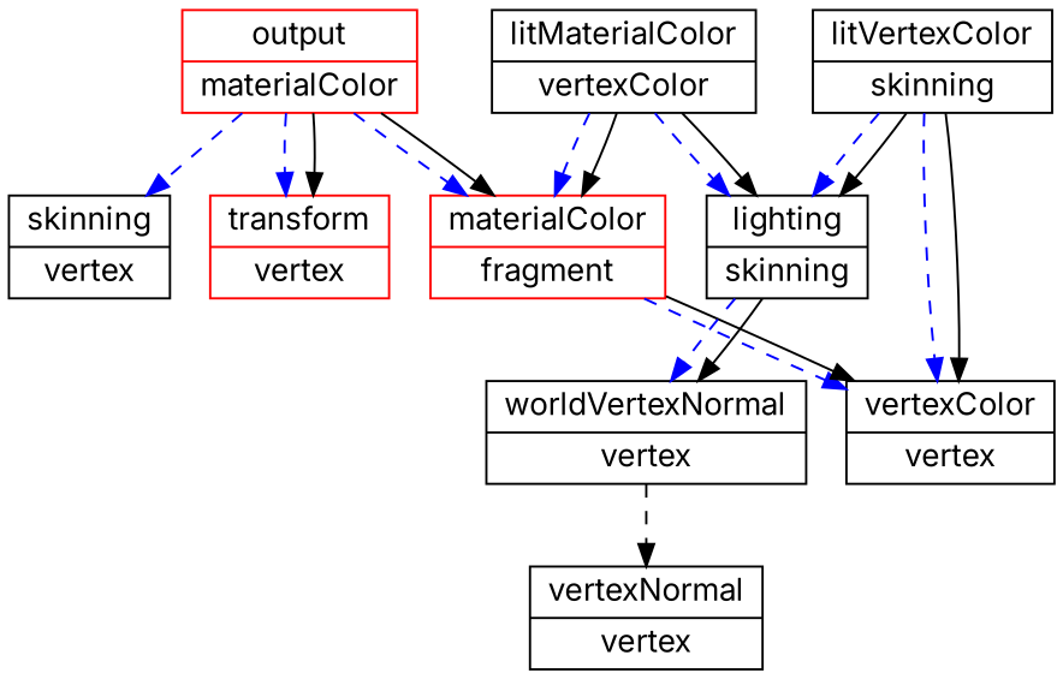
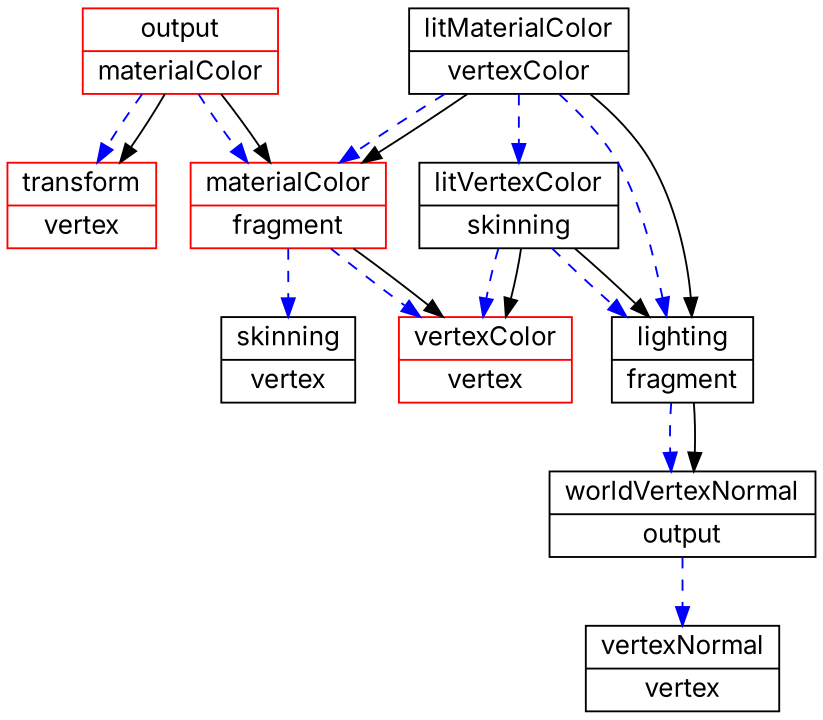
  digraph {
    fontname=Inter
    node [color=black fontname=Inter shape=record]
    edge [color=blue fontname=Inter style=dashed]
    n1 [color=red label="{transform|vertex}"]
    n2 [label="{skinning|vertex}"]
-   n3 [label="{vertexColor|vertex}"]
+   n3 [color=red label="{vertexColor|vertex}"]
    n4 [label="{vertexNormal|vertex}"]
-   n5 [label="{worldVertexNormal|vertex}"]
+   n5 [label="{worldVertexNormal|output}"]
    n6 [color=red label="{materialColor|fragment}"]
-   n7 [label="{lighting|skinning}"]
+   n7 [label="{lighting|fragment}"]
    n8 [label="{litVertexColor|skinning}"]
    n9 [label="{litMaterialColor|vertexColor}"]
    n10 [color=red label="{output|materialColor}"]
-   n5 -> n4 [color=black]
+   n5 -> n4
    n6 -> n3
    n6 -> n3 [color="" style=""]
    n7 -> n5
    n7 -> n5 [color="" style=""]
    n8 -> n3
    n8 -> n3 [color="" style=""]
    n8 -> n7
    n8 -> n7 [color="" style=""]
    n9 -> n6
    n9 -> n6 [color="" style=""]
    n9 -> n7
    n9 -> n7 [color="" style=""]
+   n9 -> n8
    n10 -> n1
    n10 -> n1 [color="" style=""]
-   n10 -> n2
+   n6 -> n2
    n10 -> n6
    n10 -> n6 [color="" style=""]
  }
